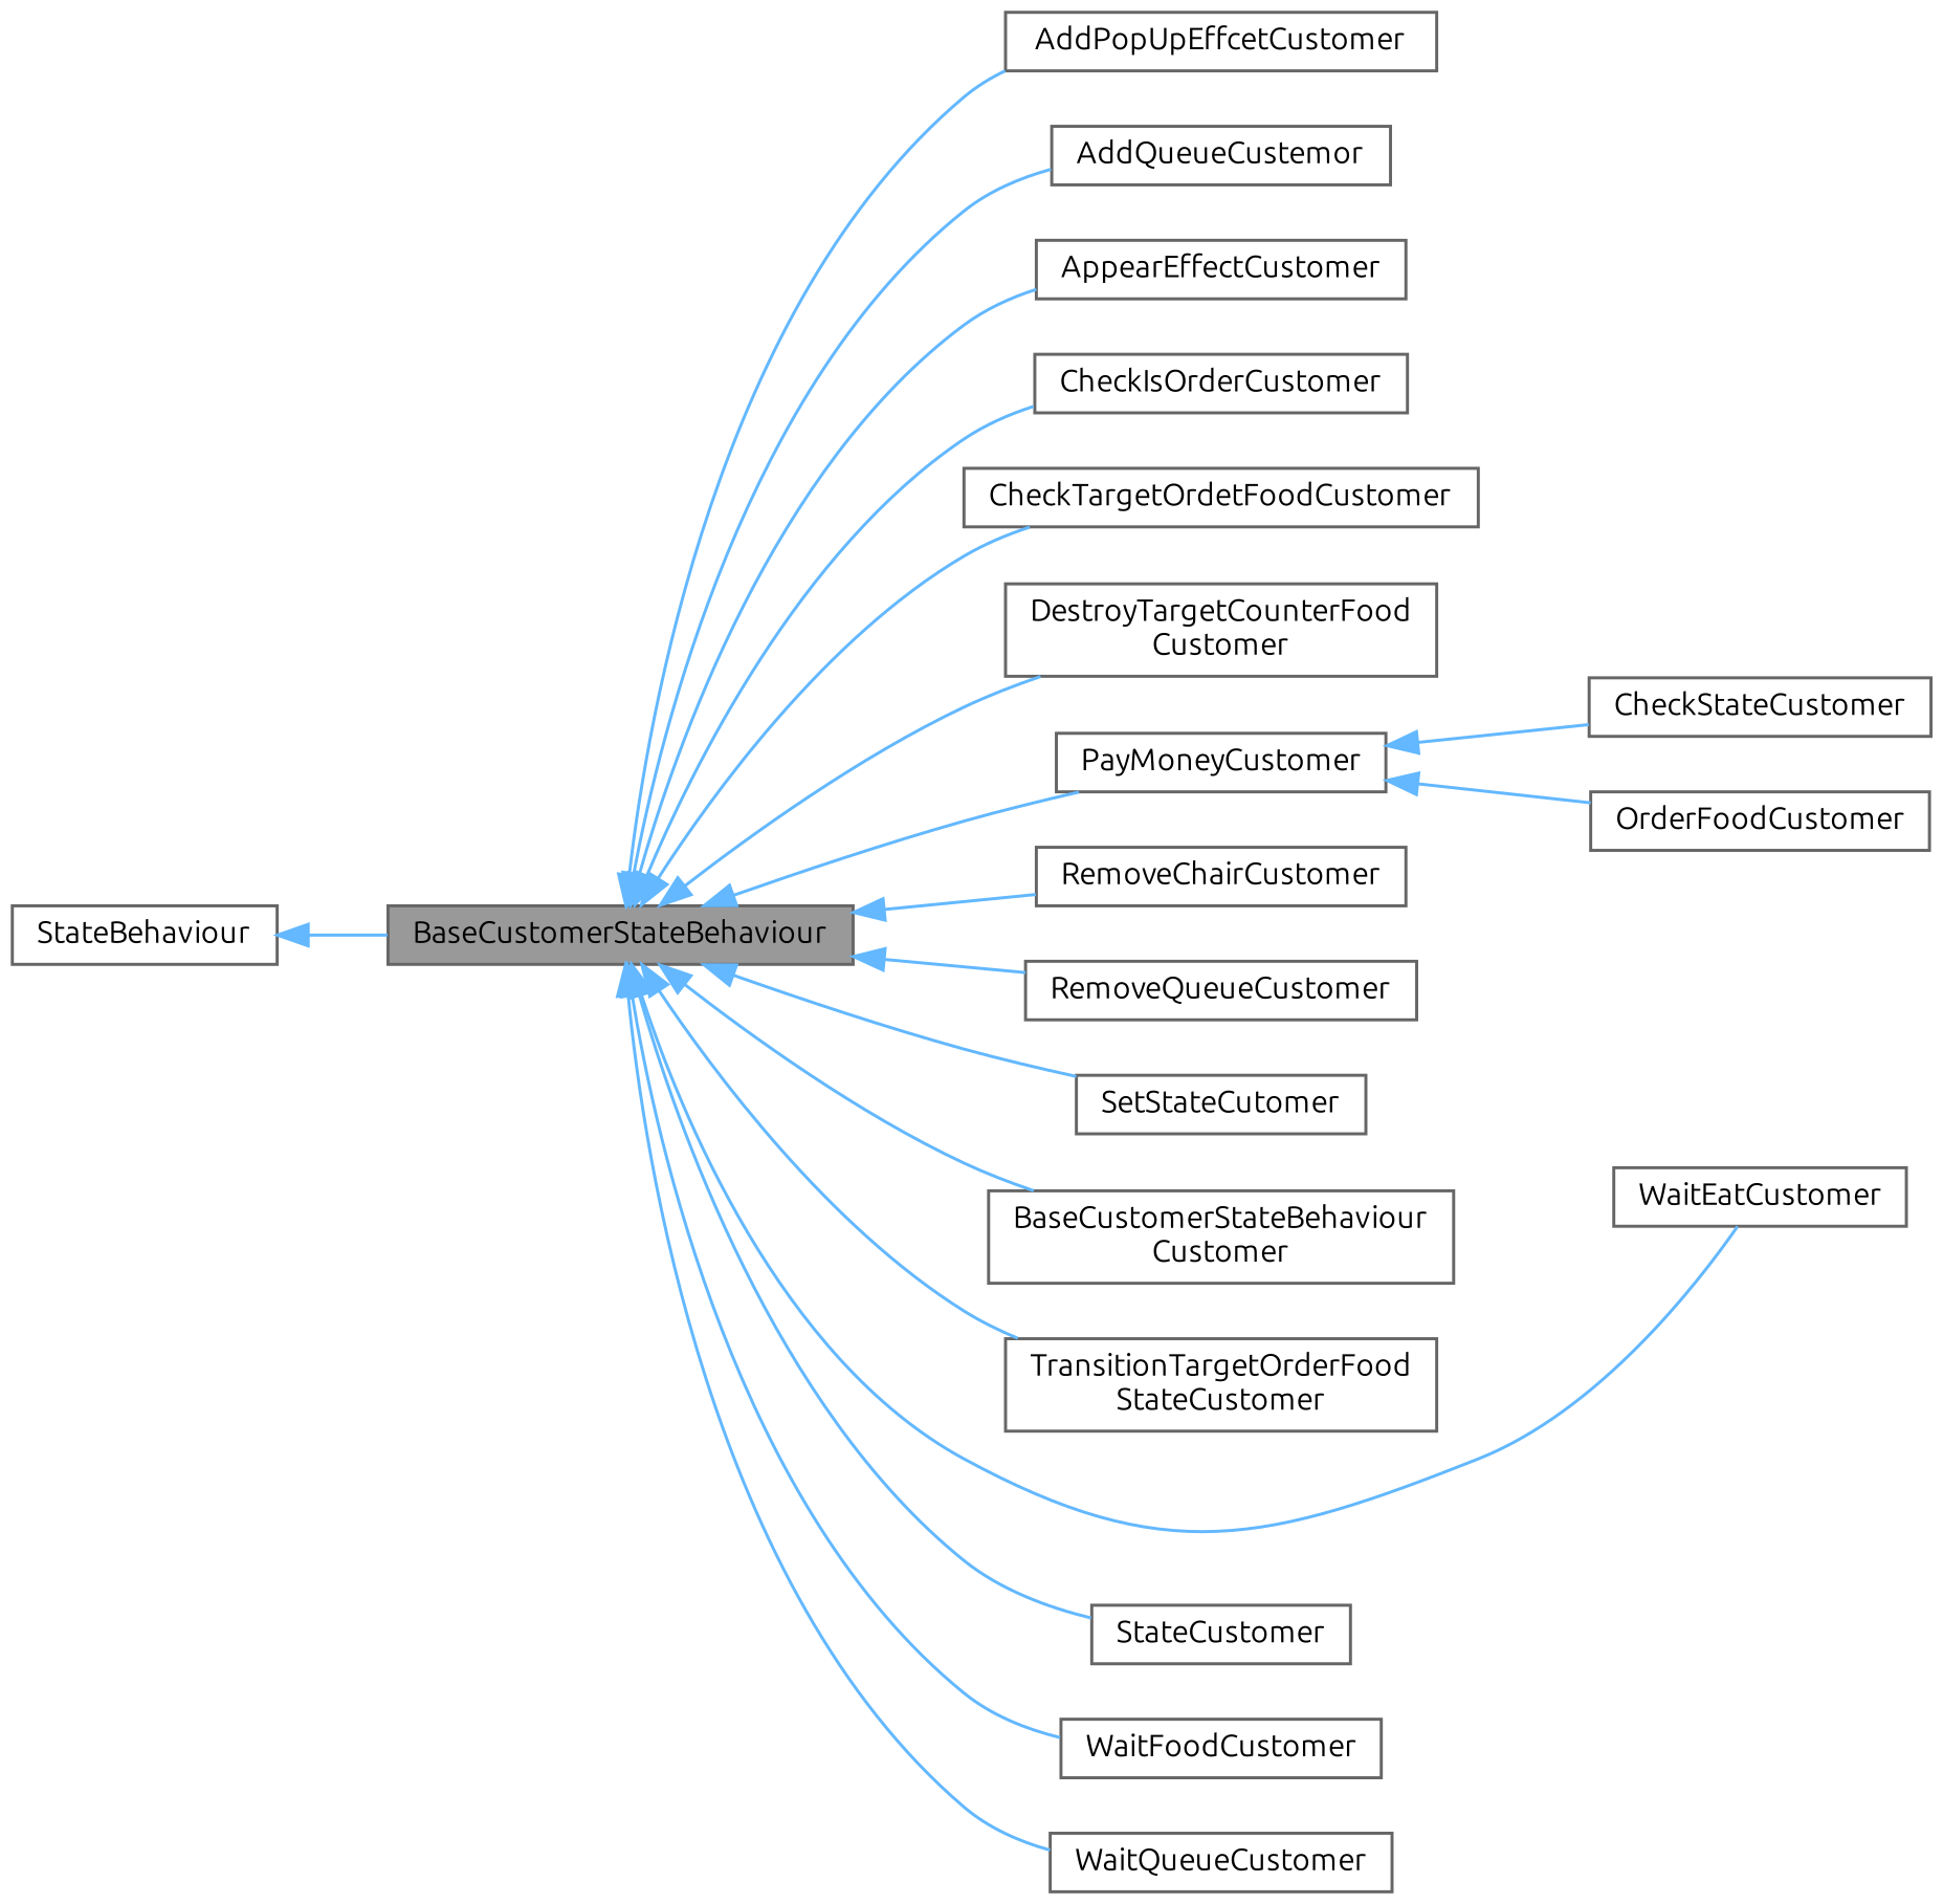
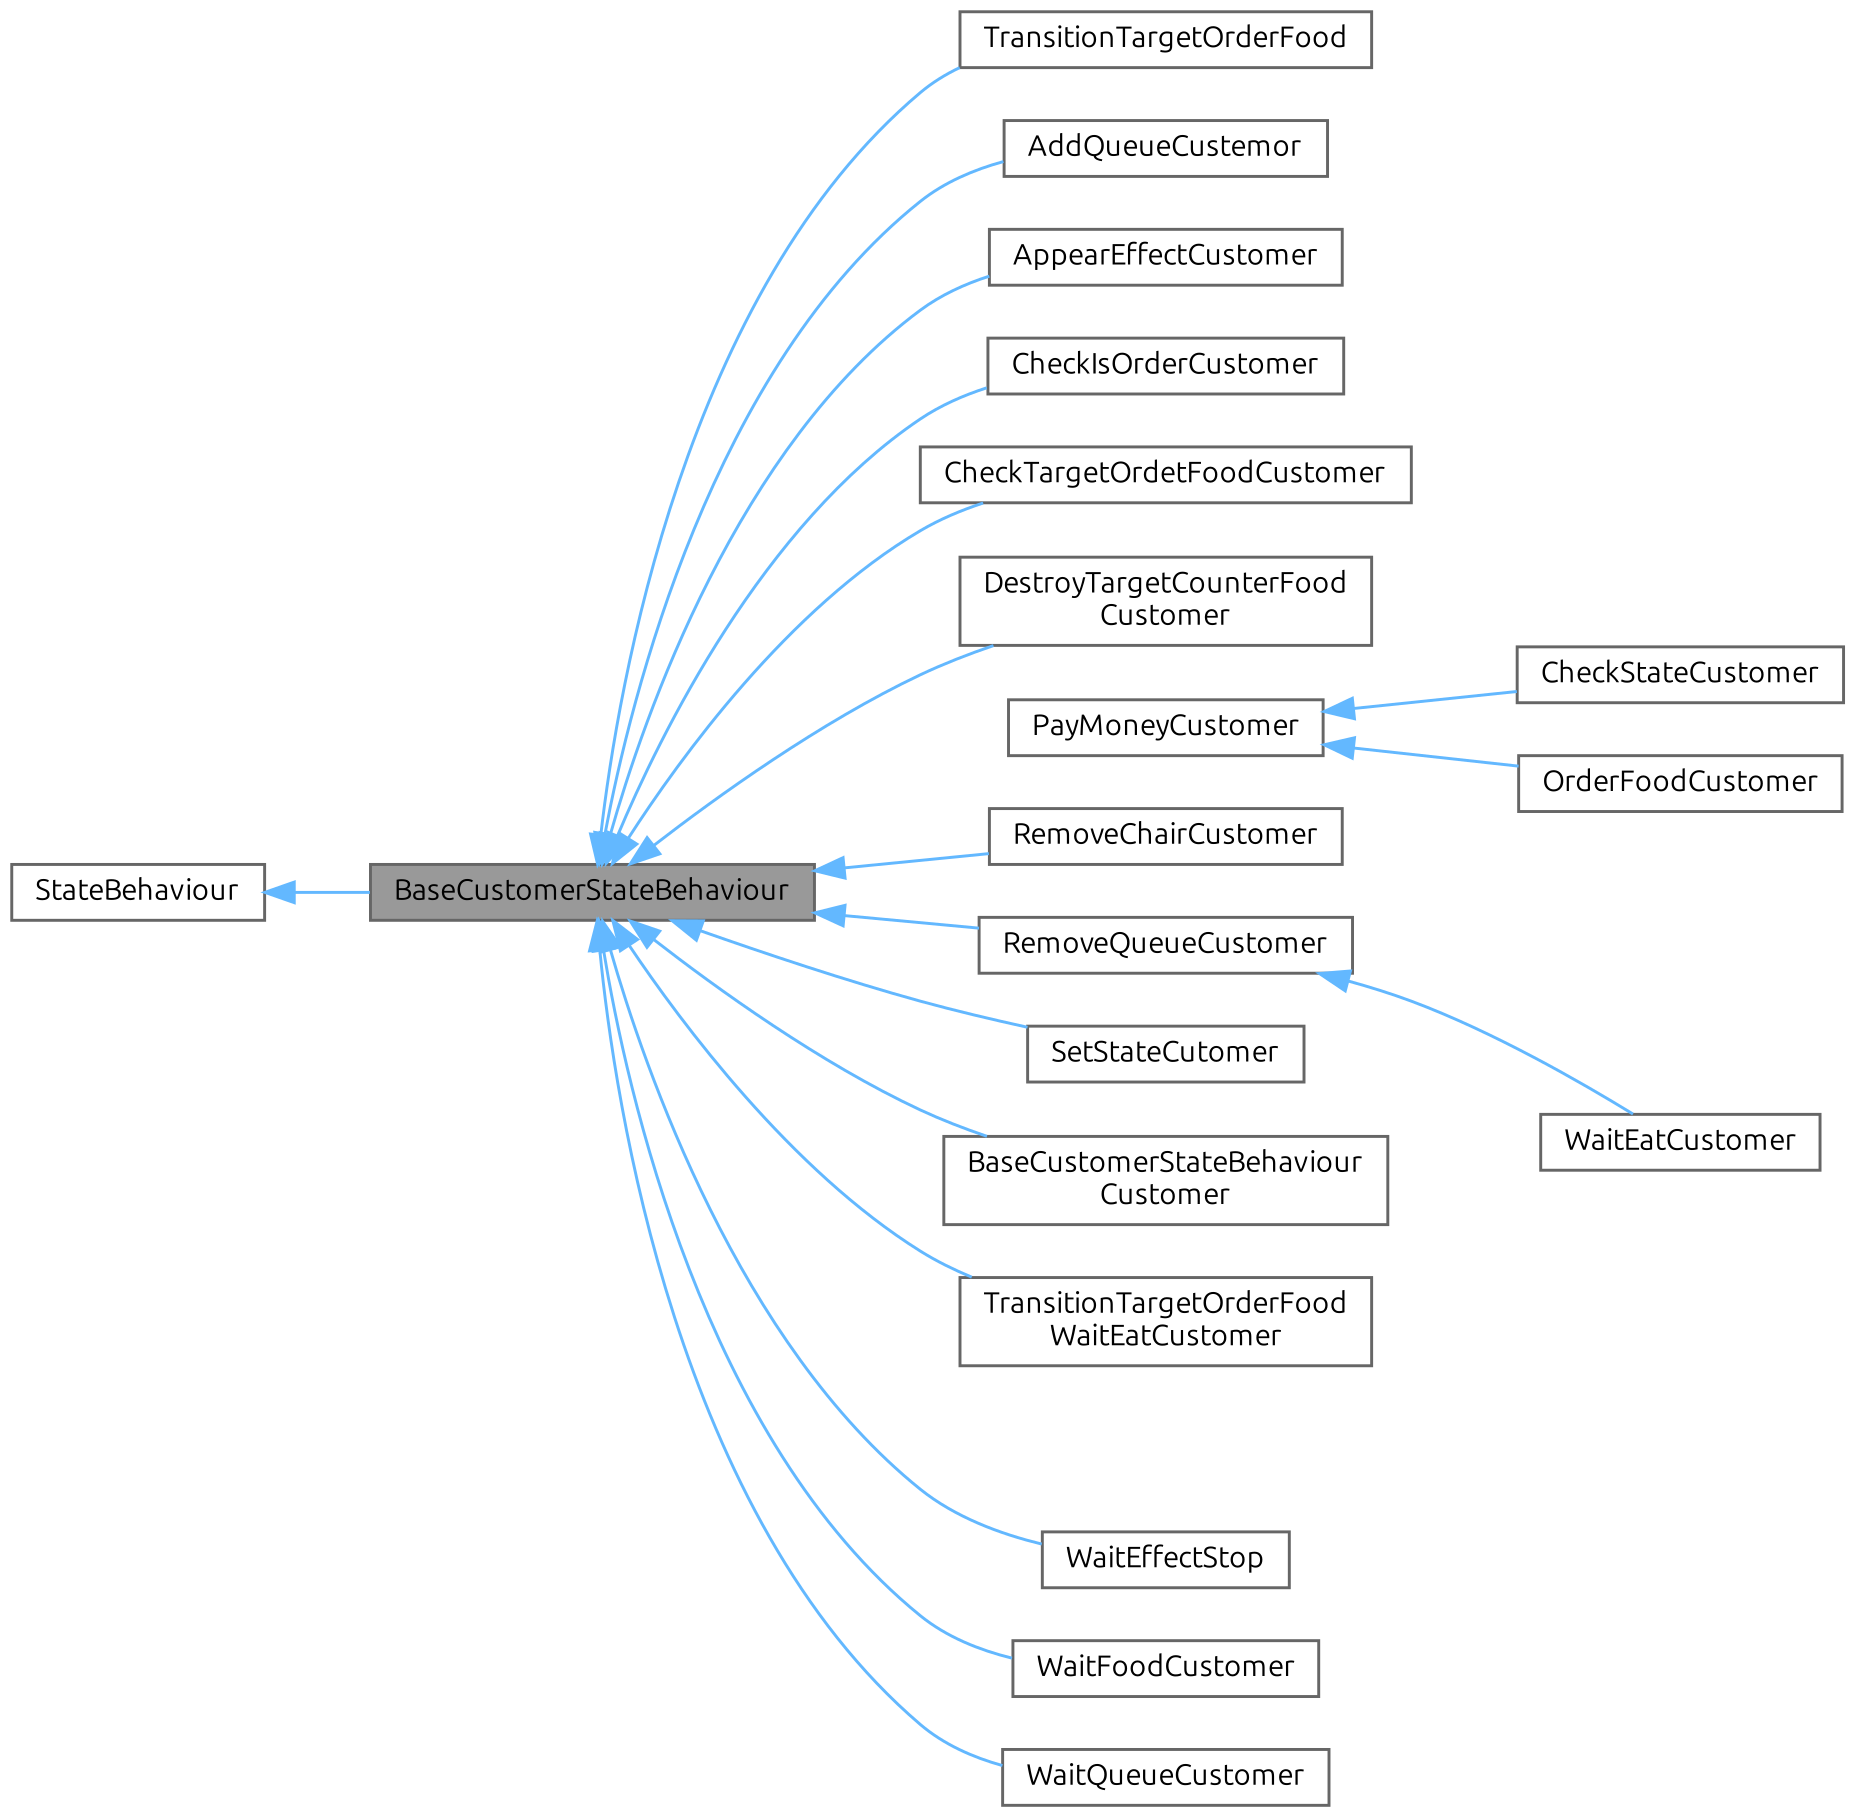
  digraph {
    fontname=Ubuntu
    rankdir=LR
    node [color=gray40 fillcolor=white fontname=Ubuntu fontsize=10 shape=box style=filled]
    edge [color=steelblue1 dir=back fontname=Ubuntu fontsize=10 labelfontname=Helvetica labelfontsize=10 style=solid]
    n1 [fillcolor=grey60 fontcolor=black height=0.2 label=BaseCustomerStateBehaviour width=0.4]
-   n2 [height=0.2 label=AddPopUpEffcetCustomer width=0.4]
+   n2 [height=0.2 label=TransitionTargetOrderFood width=0.4]
    n3 [height=0.2 label=AddQueueCustemor width=0.4]
    n4 [height=0.2 label=AppearEffectCustomer width=0.4]
    n5 [height=0.2 label=CheckIsOrderCustomer width=0.4]
    n6 [height=0.2 label=CheckTargetOrdetFoodCustomer width=0.4]
    n7 [height=0.2 label="DestroyTargetCounterFood\lCustomer" width=0.4]
    n8 [height=0.2 label=PayMoneyCustomer width=0.4]
    n9 [height=0.2 label=RemoveChairCustomer width=0.4]
    n10 [height=0.2 label=RemoveQueueCustomer width=0.4]
    n11 [height=0.2 label=SetStateCutomer width=0.4]
    n12 [height=0.2 label="BaseCustomerStateBehaviour\lCustomer" width=0.4]
-   n13 [height=0.2 label="TransitionTargetOrderFood\lStateCustomer" width=0.4]
+   n13 [height=0.2 label="TransitionTargetOrderFood\lWaitEatCustomer" width=0.4]
    n14 [height=0.2 label=WaitEatCustomer width=0.4]
-   n15 [height=0.2 label=StateCustomer width=0.4]
+   n15 [height=0.2 label=WaitEffectStop width=0.4]
    n16 [height=0.2 label=WaitFoodCustomer width=0.4]
    n17 [height=0.2 label=WaitQueueCustomer width=0.4]
    n18 [height=0.2 label=CheckStateCustomer width=0.4]
    n19 [height=0.2 label=OrderFoodCustomer width=0.4]
    n20 [height=0.2 label=StateBehaviour width=0.4]
    n1 -> n2
    n1 -> n3
    n1 -> n4
    n1 -> n5
    n1 -> n6
    n1 -> n7
-   n1 -> n8
    n1 -> n9
    n1 -> n10
    n1 -> n11
    n1 -> n12
    n1 -> n13
-   n1 -> n14
+   n10 -> n14
    n1 -> n15
    n1 -> n16
    n1 -> n17
    n8 -> n18
    n8 -> n19
    n20 -> n1
  }
